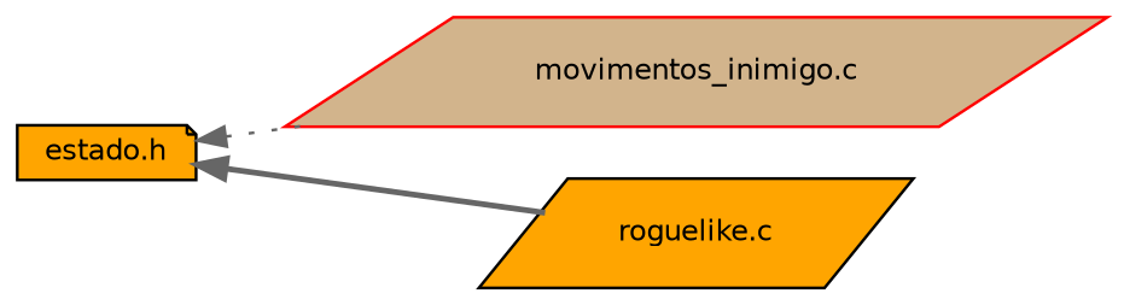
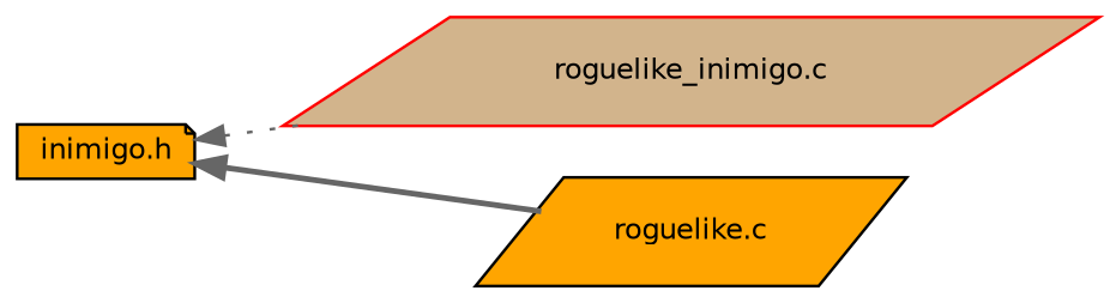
  digraph {
    rankdir=LR
    node [color=black fillcolor=orange fontname=Helvetica fontsize=10 shape=parallelogram style=filled]
    edge [color=gray40 dir=back fontname=Helvetica fontsize=10 labelfontname=Helvetica labelfontsize=10]
-   n1 [fontcolor=black height=0.2 label="estado.h" shape=note width=0.4]
-   n2 [color=red fillcolor=tan height=0.2 label="movimentos_inimigo.c" width=0.4]
+   n1 [fontcolor=black height=0.2 label="inimigo.h" shape=note width=0.4]
+   n2 [color=red fillcolor=tan height=0.2 label="roguelike_inimigo.c" width=0.4]
    n3 [height=0.2 label="roguelike.c" width=0.4]
    n1 -> n2 [style=dotted]
    n1 -> n3 [style=bold]
  }
